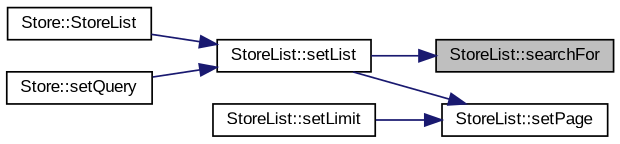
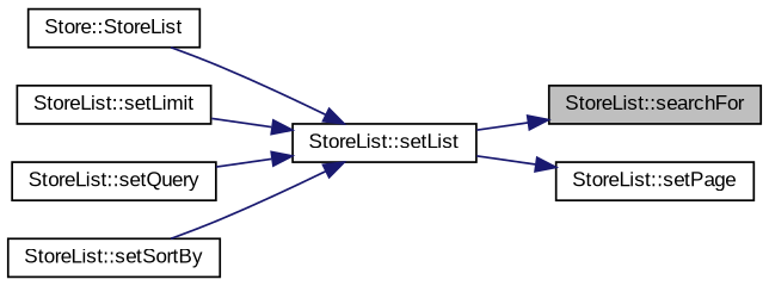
  digraph {
    fontname="Liberation Sans"
    rankdir=RL
    node [color=black fillcolor=white fontname="Liberation Sans" fontsize=10 shape=record style=filled]
    edge [color=midnightblue dir=back fontname="Liberation Sans" fontsize=10 labelfontname=Helvetica labelfontsize=10 style=solid]
    n1 [fillcolor=grey75 fontcolor=black height=0.2 label="StoreList::searchFor" width=0.4]
    n2 [height=0.2 label="StoreList::setList" width=0.4]
    n3 [height=0.2 label="Store::StoreList" width=0.4]
    n4 [height=0.2 label="StoreList::setLimit" width=0.4]
-   n5 [height=0.2 label="Store::setQuery" width=0.4]
+   n5 [height=0.2 label="StoreList::setQuery" width=0.4]
+   n6 [height=0.2 label="StoreList::setSortBy" width=0.4]
    n7 [height=0.2 label="StoreList::setPage" width=0.4]
    n1 -> n2
    n2 -> n3
-   n7 -> n4
+   n2 -> n4
    n2 -> n5
+   n2 -> n6
    n7 -> n2
  }
